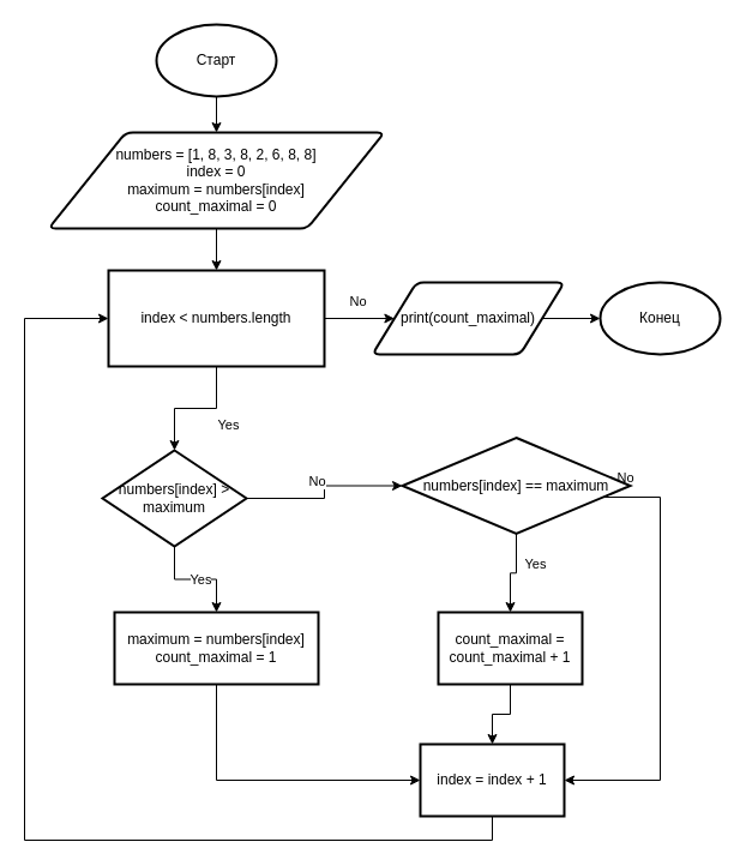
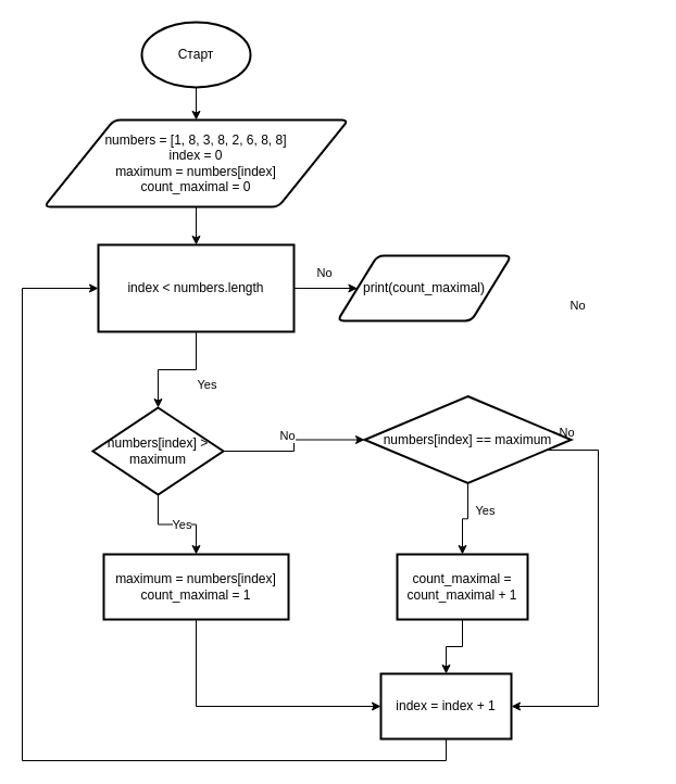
  <mxCell id="0" />
  <mxCell id="1" parent="0" />
  <mxCell id="2" value="" style="edgeStyle=orthogonalEdgeStyle;rounded=0;orthogonalLoop=1;jettySize=auto;html=1;entryX=0.5;entryY=0;entryDx=0;entryDy=0;" edge="1" parent="1" source="3" target="29"><mxGeometry relative="1" as="geometry"><mxPoint x="180" y="50" as="targetPoint" /></mxGeometry></mxCell>
  <mxCell id="3" value="Старт" style="strokeWidth=2;html=1;shape=mxgraph.flowchart.start_1;whiteSpace=wrap;" vertex="1" parent="1"><mxGeometry x="130" y="20" width="100" height="60" as="geometry" /></mxCell>
  <mxCell id="4" value="" style="edgeStyle=orthogonalEdgeStyle;rounded=0;orthogonalLoop=1;jettySize=auto;html=1;exitX=0.5;exitY=1;exitDx=0;exitDy=0;" edge="1" parent="1" source="29" target="9"><mxGeometry relative="1" as="geometry"><mxPoint x="180" y="140" as="sourcePoint" /></mxGeometry></mxCell>
  <mxCell id="5" value="" style="edgeStyle=orthogonalEdgeStyle;rounded=0;orthogonalLoop=1;jettySize=auto;html=1;" edge="1" parent="1" source="9" target="14"><mxGeometry relative="1" as="geometry" /></mxCell>
  <mxCell id="6" value="Yes" style="edgeLabel;html=1;align=center;verticalAlign=middle;resizable=0;points=[];" vertex="1" connectable="0" parent="5"><mxGeometry x="-0.292" y="3" relative="1" as="geometry"><mxPoint x="11" y="10" as="offset" /></mxGeometry></mxCell>
  <mxCell id="7" value="" style="edgeStyle=orthogonalEdgeStyle;rounded=0;orthogonalLoop=1;jettySize=auto;html=1;" edge="1" parent="1" source="9" target="28"><mxGeometry relative="1" as="geometry"><mxPoint x="380" y="265" as="targetPoint" /></mxGeometry></mxCell>
  <mxCell id="8" value="No" style="edgeLabel;html=1;align=center;verticalAlign=middle;resizable=0;points=[];" vertex="1" connectable="0" parent="7"><mxGeometry x="-0.703" y="1" relative="1" as="geometry"><mxPoint x="18" y="-14" as="offset" /></mxGeometry></mxCell>
  <mxCell id="9" value="index &amp;lt; numbers.length" style="whiteSpace=wrap;html=1;strokeWidth=2;rounded=0;" vertex="1" parent="1"><mxGeometry x="90" y="225" width="180" height="80" as="geometry" /></mxCell>
  <mxCell id="10" value="" style="edgeStyle=orthogonalEdgeStyle;rounded=0;orthogonalLoop=1;jettySize=auto;html=1;" edge="1" parent="1" source="14" target="16"><mxGeometry relative="1" as="geometry" /></mxCell>
  <mxCell id="11" value="Yes" style="edgeLabel;html=1;align=center;verticalAlign=middle;resizable=0;points=[];" vertex="1" connectable="0" parent="10"><mxGeometry x="-0.227" relative="1" as="geometry"><mxPoint x="14" as="offset" /></mxGeometry></mxCell>
  <mxCell id="12" value="" style="edgeStyle=orthogonalEdgeStyle;rounded=0;orthogonalLoop=1;jettySize=auto;html=1;" edge="1" parent="1" source="14" target="22"><mxGeometry relative="1" as="geometry" /></mxCell>
  <mxCell id="13" value="No" style="edgeLabel;html=1;align=center;verticalAlign=middle;resizable=0;points=[];" vertex="1" connectable="0" parent="12"><mxGeometry x="-0.271" y="1" relative="1" as="geometry"><mxPoint x="7" y="-14" as="offset" /></mxGeometry></mxCell>
  <mxCell id="14" value="numbers[index] &amp;gt; maximum" style="rhombus;whiteSpace=wrap;html=1;strokeWidth=2;" vertex="1" parent="1"><mxGeometry x="85" y="375" width="120" height="80" as="geometry" /></mxCell>
  <mxCell id="15" value="" style="edgeStyle=orthogonalEdgeStyle;rounded=0;orthogonalLoop=1;jettySize=auto;html=1;entryX=0;entryY=0.5;entryDx=0;entryDy=0;" edge="1" parent="1" source="16" target="26"><mxGeometry relative="1" as="geometry"><Array as="points"><mxPoint x="180" y="650" /></Array></mxGeometry></mxCell>
  <mxCell id="16" value="maximum = numbers[index]&lt;br&gt;count_maximal = 1" style="whiteSpace=wrap;html=1;strokeWidth=2;" vertex="1" parent="1"><mxGeometry x="95" y="510" width="170" height="60" as="geometry" /></mxCell>
  <mxCell id="17" value="" style="edgeStyle=orthogonalEdgeStyle;rounded=0;orthogonalLoop=1;jettySize=auto;html=1;" edge="1" parent="1" source="22" target="24"><mxGeometry relative="1" as="geometry" /></mxCell>
  <mxCell id="18" value="Yes" style="edgeLabel;html=1;align=center;verticalAlign=middle;resizable=0;points=[];" vertex="1" connectable="0" parent="17"><mxGeometry x="-0.29" y="-2" relative="1" as="geometry"><mxPoint x="17" as="offset" /></mxGeometry></mxCell>
  <mxCell id="19" value="" style="edgeStyle=orthogonalEdgeStyle;rounded=0;orthogonalLoop=1;jettySize=auto;html=1;entryX=1;entryY=0.5;entryDx=0;entryDy=0;" edge="1" parent="1" source="22" target="26"><mxGeometry relative="1" as="geometry"><mxPoint x="715" y="415" as="targetPoint" /><Array as="points"><mxPoint x="550" y="414" /><mxPoint x="550" y="650" /></Array></mxGeometry></mxCell>
  <mxCell id="20" value="No" style="edgeLabel;html=1;align=center;verticalAlign=middle;resizable=0;points=[];" vertex="1" connectable="0" parent="19"><mxGeometry x="-0.412" y="2" relative="1" as="geometry"><mxPoint x="-22" y="-193" as="offset" /></mxGeometry></mxCell>
  <mxCell id="21" value="No" style="edgeLabel;html=1;align=center;verticalAlign=middle;resizable=0;points=[];" vertex="1" connectable="0" parent="19"><mxGeometry x="-0.485" y="3" relative="1" as="geometry"><mxPoint x="-33" y="-63" as="offset" /></mxGeometry></mxCell>
  <mxCell id="22" value="numbers[index] == maximum" style="rhombus;whiteSpace=wrap;html=1;strokeWidth=2;" vertex="1" parent="1"><mxGeometry x="335" y="364.5" width="190" height="80" as="geometry" /></mxCell>
  <mxCell id="23" value="" style="edgeStyle=orthogonalEdgeStyle;rounded=0;orthogonalLoop=1;jettySize=auto;html=1;entryX=0.5;entryY=0;entryDx=0;entryDy=0;" edge="1" parent="1" source="24" target="26"><mxGeometry relative="1" as="geometry"><mxPoint x="445" y="700" as="targetPoint" /><Array as="points" /></mxGeometry></mxCell>
  <mxCell id="24" value="count_maximal = count_maximal + 1" style="whiteSpace=wrap;html=1;strokeWidth=2;" vertex="1" parent="1"><mxGeometry x="365" y="510" width="120" height="60" as="geometry" /></mxCell>
  <mxCell id="25" value="" style="edgeStyle=orthogonalEdgeStyle;rounded=0;orthogonalLoop=1;jettySize=auto;html=1;entryX=0;entryY=0.5;entryDx=0;entryDy=0;" edge="1" parent="1" source="26" target="9"><mxGeometry relative="1" as="geometry"><mxPoint x="-20" y="690" as="targetPoint" /><Array as="points"><mxPoint x="410" y="700" /><mxPoint x="20" y="700" /><mxPoint x="20" y="265" /></Array></mxGeometry></mxCell>
  <mxCell id="26" value="index = index + 1" style="whiteSpace=wrap;html=1;strokeWidth=2;" vertex="1" parent="1"><mxGeometry x="350" y="620" width="120" height="60" as="geometry" /></mxCell>
- <mxCell id="27" value="" style="edgeStyle=orthogonalEdgeStyle;rounded=0;orthogonalLoop=1;jettySize=auto;html=1;" edge="1" parent="1" source="28" target="30"><mxGeometry relative="1" as="geometry" /></mxCell>
  <mxCell id="28" value="print(count_maximal)" style="shape=parallelogram;html=1;strokeWidth=2;perimeter=parallelogramPerimeter;whiteSpace=wrap;rounded=1;arcSize=12;size=0.23;" vertex="1" parent="1"><mxGeometry x="310" y="235" width="160" height="60" as="geometry" /></mxCell>
  <mxCell id="29" value="numbers = [1, 8, 3, 8, 2, 6, 8, 8]&lt;br style=&quot;border-color: var(--border-color);&quot;&gt;index = 0&lt;br style=&quot;border-color: var(--border-color);&quot;&gt;maximum = numbers[index]&lt;br style=&quot;border-color: var(--border-color);&quot;&gt;count_maximal = 0" style="shape=parallelogram;html=1;strokeWidth=2;perimeter=parallelogramPerimeter;whiteSpace=wrap;rounded=1;arcSize=12;size=0.23;" vertex="1" parent="1"><mxGeometry x="40" y="110" width="280" height="80" as="geometry" /></mxCell>
- <mxCell id="30" value="Конец" style="strokeWidth=2;html=1;shape=mxgraph.flowchart.start_1;whiteSpace=wrap;" vertex="1" parent="1"><mxGeometry x="500" y="235" width="100" height="60" as="geometry" /></mxCell>
